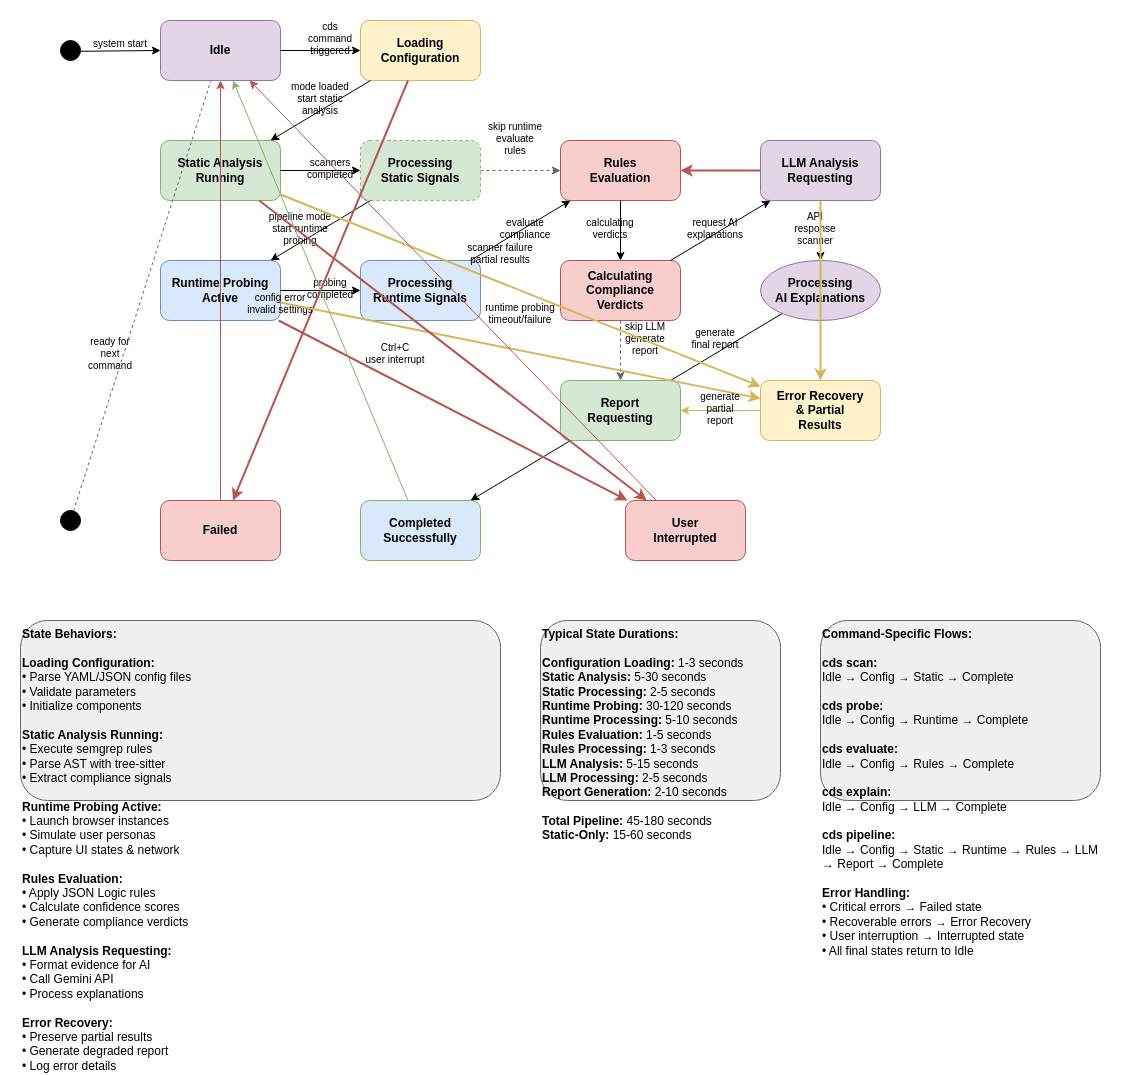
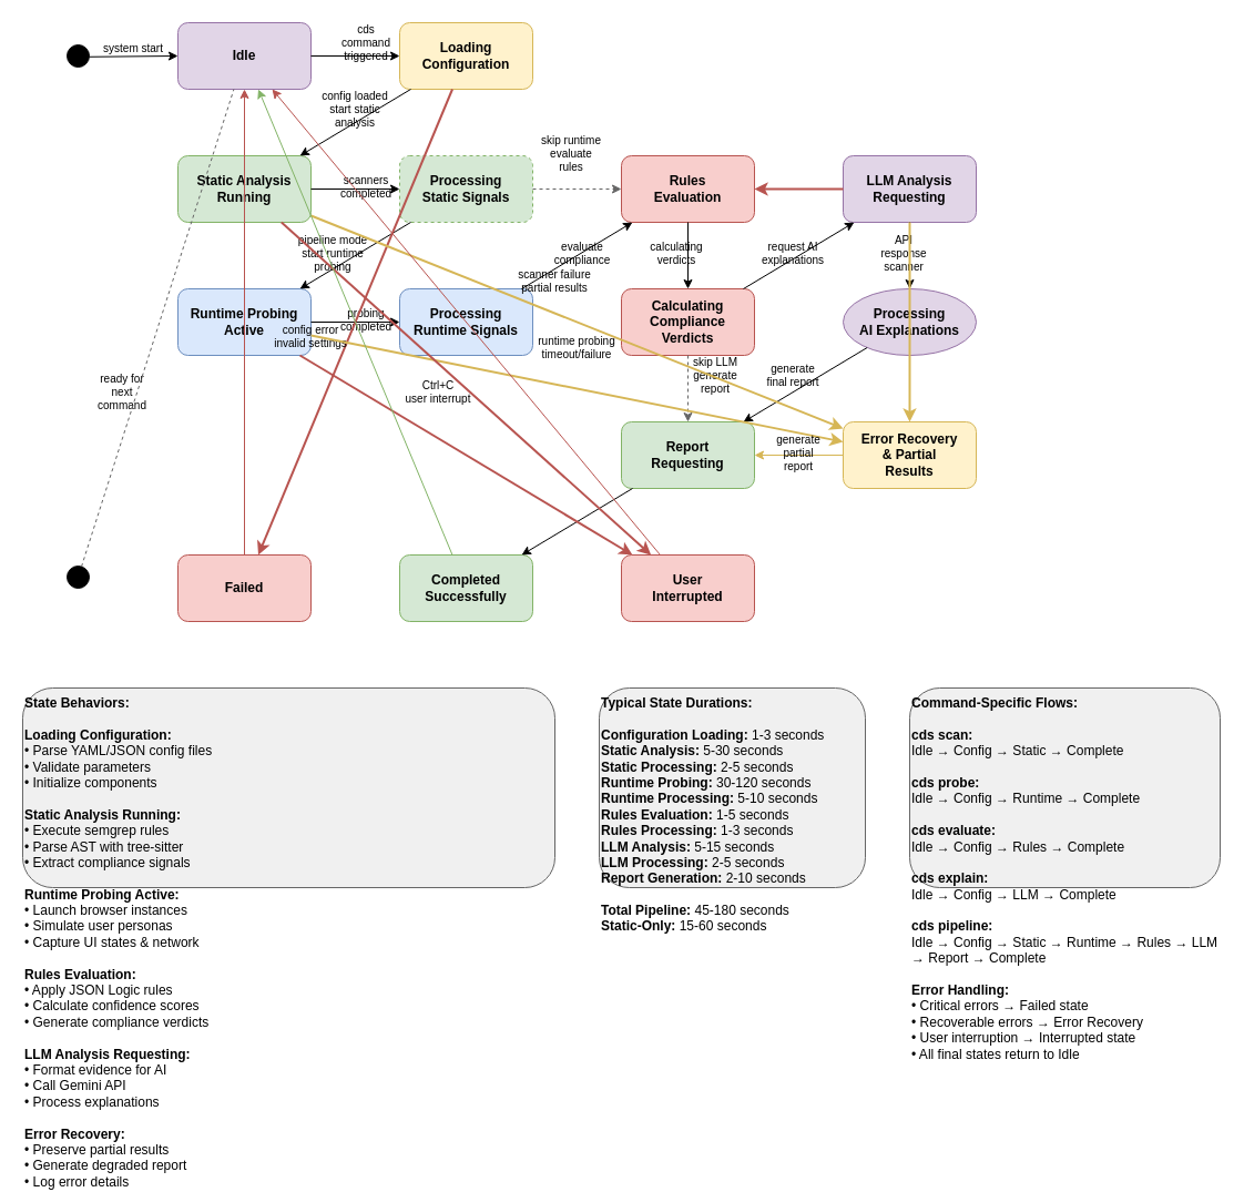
  <mxCell id="0" />
  <mxCell id="1" parent="0" />
  <mxCell id="2" value="" style="ellipse;fillColor=#000000;strokeColor=#000000;" vertex="1" parent="1"><mxGeometry x="60" y="40" width="20" height="20" as="geometry" /></mxCell>
  <mxCell id="3" value="Idle" style="rounded=1;whiteSpace=wrap;html=1;fillColor=#e1d5e7;strokeColor=#9673a6;fontStyle=1;" vertex="1" parent="1"><mxGeometry x="160" y="20" width="120" height="60" as="geometry" /></mxCell>
  <mxCell id="4" value="Loading&#10;Configuration" style="rounded=1;whiteSpace=wrap;html=1;fillColor=#fff2cc;strokeColor=#d6b656;fontStyle=1;" vertex="1" parent="1"><mxGeometry x="360" y="20" width="120" height="60" as="geometry" /></mxCell>
  <mxCell id="5" value="Static Analysis&#10;Running" style="rounded=1;whiteSpace=wrap;html=1;fillColor=#d5e8d4;strokeColor=#82b366;fontStyle=1;" vertex="1" parent="1"><mxGeometry x="160" y="140" width="120" height="60" as="geometry" /></mxCell>
  <mxCell id="6" value="Processing&#10;Static Signals" style="rounded=1;whiteSpace=wrap;html=1;fillColor=#d5e8d4;strokeColor=#82b366;fontStyle=1;dashed=1;" vertex="1" parent="1"><mxGeometry x="360" y="140" width="120" height="60" as="geometry" /></mxCell>
  <mxCell id="7" value="Runtime Probing&#10;Active" style="rounded=1;whiteSpace=wrap;html=1;fillColor=#dae8fc;strokeColor=#6c8ebf;fontStyle=1;" vertex="1" parent="1"><mxGeometry x="160" y="260" width="120" height="60" as="geometry" /></mxCell>
  <mxCell id="8" value="Processing&#10;Runtime Signals" style="rounded=1;whiteSpace=wrap;html=1;fillColor=#dae8fc;strokeColor=#6c8ebf;fontStyle=1;" vertex="1" parent="1"><mxGeometry x="360" y="260" width="120" height="60" as="geometry" /></mxCell>
  <mxCell id="9" value="Rules&#10;Evaluation" style="rounded=1;whiteSpace=wrap;html=1;fillColor=#f8cecc;strokeColor=#b85450;fontStyle=1;" vertex="1" parent="1"><mxGeometry x="560" y="140" width="120" height="60" as="geometry" /></mxCell>
  <mxCell id="10" value="Calculating&#10;Compliance&#10;Verdicts" style="rounded=1;whiteSpace=wrap;html=1;fillColor=#f8cecc;strokeColor=#b85450;fontStyle=1;" vertex="1" parent="1"><mxGeometry x="560" y="260" width="120" height="60" as="geometry" /></mxCell>
  <mxCell id="11" value="LLM Analysis&#10;Requesting" style="rounded=1;whiteSpace=wrap;html=1;fillColor=#e1d5e7;strokeColor=#9673a6;fontStyle=1;" vertex="1" parent="1"><mxGeometry x="760" y="140" width="120" height="60" as="geometry" /></mxCell>
  <mxCell id="12" value="Processing&#10;AI Explanations" style="ellipse;whiteSpace=wrap;html=1;fillColor=#e1d5e7;strokeColor=#9673a6;fontStyle=1;" vertex="1" parent="1"><mxGeometry x="760" y="260" width="120" height="60" as="geometry" /></mxCell>
  <mxCell id="13" value="Report&#10;Requesting" style="rounded=1;whiteSpace=wrap;html=1;fillColor=#d5e8d4;strokeColor=#82b366;fontStyle=1;" vertex="1" parent="1"><mxGeometry x="560" y="380" width="120" height="60" as="geometry" /></mxCell>
- <mxCell id="14" value="Completed&#10;Successfully" style="rounded=1;whiteSpace=wrap;html=1;fillColor=#dae8fc;strokeColor=#82b366;fontStyle=1;" vertex="1" parent="1"><mxGeometry x="360" y="500" width="120" height="60" as="geometry" /></mxCell>
+ <mxCell id="14" value="Completed&#10;Successfully" style="rounded=1;whiteSpace=wrap;html=1;fillColor=#d5e8d4;strokeColor=#82b366;fontStyle=1;" vertex="1" parent="1"><mxGeometry x="360" y="500" width="120" height="60" as="geometry" /></mxCell>
  <mxCell id="15" value="Failed" style="rounded=1;whiteSpace=wrap;html=1;fillColor=#f8cecc;strokeColor=#b85450;fontStyle=1;" vertex="1" parent="1"><mxGeometry x="160" y="500" width="120" height="60" as="geometry" /></mxCell>
  <mxCell id="16" value="Error Recovery&#10;&amp; Partial&#10;Results" style="rounded=1;whiteSpace=wrap;html=1;fillColor=#fff2cc;strokeColor=#d6b656;fontStyle=1;" vertex="1" parent="1"><mxGeometry x="760" y="380" width="120" height="60" as="geometry" /></mxCell>
- <mxCell id="17" value="User&#10;Interrupted" style="rounded=1;whiteSpace=wrap;html=1;fillColor=#f8cecc;strokeColor=#b85450;fontStyle=1;" vertex="1" parent="1"><mxGeometry x="625" y="500" width="120" height="60" as="geometry" /></mxCell>
+ <mxCell id="17" value="User&#10;Interrupted" style="rounded=1;whiteSpace=wrap;html=1;fillColor=#f8cecc;strokeColor=#b85450;fontStyle=1;" vertex="1" parent="1"><mxGeometry x="560" y="500" width="120" height="60" as="geometry" /></mxCell>
  <mxCell id="18" style="endArrow=classic;html=1;rounded=0;" edge="1" parent="1" source="2" target="3"><mxGeometry width="50" height="50" relative="1" as="geometry"><mxPoint x="360" y="240" as="sourcePoint" /><mxPoint x="410" y="190" as="targetPoint" /></mxGeometry></mxCell>
  <mxCell id="19" value="system start" style="text;html=1;strokeColor=none;fillColor=none;align=center;verticalAlign=middle;whiteSpace=wrap;rounded=0;fontSize=10;" vertex="1" parent="1"><mxGeometry x="90" y="35" width="60" height="15" as="geometry" /></mxCell>
  <mxCell id="20" style="endArrow=classic;html=1;rounded=0;" edge="1" parent="1" source="3" target="4"><mxGeometry width="50" height="50" relative="1" as="geometry"><mxPoint x="360" y="240" as="sourcePoint" /><mxPoint x="410" y="190" as="targetPoint" /></mxGeometry></mxCell>
  <mxCell id="21" value="cds command&#10;triggered" style="text;html=1;strokeColor=none;fillColor=none;align=center;verticalAlign=middle;whiteSpace=wrap;rounded=0;fontSize=10;" vertex="1" parent="1"><mxGeometry x="300" y="25" width="60" height="25" as="geometry" /></mxCell>
  <mxCell id="22" style="endArrow=classic;html=1;rounded=0;" edge="1" parent="1" source="4" target="5"><mxGeometry width="50" height="50" relative="1" as="geometry"><mxPoint x="360" y="240" as="sourcePoint" /><mxPoint x="410" y="190" as="targetPoint" /></mxGeometry></mxCell>
- <mxCell id="23" value="mode loaded&#10;start static analysis" style="text;html=1;strokeColor=none;fillColor=none;align=center;verticalAlign=middle;whiteSpace=wrap;rounded=0;fontSize=10;" vertex="1" parent="1"><mxGeometry x="280" y="85" width="80" height="25" as="geometry" /></mxCell>
+ <mxCell id="23" value="config loaded&#10;start static analysis" style="text;html=1;strokeColor=none;fillColor=none;align=center;verticalAlign=middle;whiteSpace=wrap;rounded=0;fontSize=10;" vertex="1" parent="1"><mxGeometry x="280" y="85" width="80" height="25" as="geometry" /></mxCell>
  <mxCell id="24" style="endArrow=classic;html=1;rounded=0;" edge="1" parent="1" source="5" target="6"><mxGeometry width="50" height="50" relative="1" as="geometry"><mxPoint x="360" y="240" as="sourcePoint" /><mxPoint x="410" y="190" as="targetPoint" /></mxGeometry></mxCell>
  <mxCell id="25" value="scanners&#10;completed" style="text;html=1;strokeColor=none;fillColor=none;align=center;verticalAlign=middle;whiteSpace=wrap;rounded=0;fontSize=10;" vertex="1" parent="1"><mxGeometry x="300" y="155" width="60" height="25" as="geometry" /></mxCell>
  <mxCell id="26" style="endArrow=classic;html=1;rounded=0;" edge="1" parent="1" source="6" target="7"><mxGeometry width="50" height="50" relative="1" as="geometry"><mxPoint x="360" y="240" as="sourcePoint" /><mxPoint x="410" y="190" as="targetPoint" /></mxGeometry></mxCell>
  <mxCell id="27" value="pipeline mode&#10;start runtime&#10;probing" style="text;html=1;strokeColor=none;fillColor=none;align=center;verticalAlign=middle;whiteSpace=wrap;rounded=0;fontSize=10;" vertex="1" parent="1"><mxGeometry x="265" y="210" width="70" height="35" as="geometry" /></mxCell>
  <mxCell id="28" style="endArrow=classic;html=1;rounded=0;" edge="1" parent="1" source="7" target="8"><mxGeometry width="50" height="50" relative="1" as="geometry"><mxPoint x="360" y="240" as="sourcePoint" /><mxPoint x="410" y="190" as="targetPoint" /></mxGeometry></mxCell>
  <mxCell id="29" value="probing&#10;completed" style="text;html=1;strokeColor=none;fillColor=none;align=center;verticalAlign=middle;whiteSpace=wrap;rounded=0;fontSize=10;" vertex="1" parent="1"><mxGeometry x="300" y="275" width="60" height="25" as="geometry" /></mxCell>
  <mxCell id="30" style="endArrow=classic;html=1;rounded=0;strokeColor=#666666;strokeWidth=1;dashed=1;" edge="1" parent="1" source="6" target="9"><mxGeometry width="50" height="50" relative="1" as="geometry"><mxPoint x="360" y="240" as="sourcePoint" /><mxPoint x="410" y="190" as="targetPoint" /></mxGeometry></mxCell>
  <mxCell id="31" value="skip runtime&#10;evaluate rules" style="text;html=1;strokeColor=none;fillColor=none;align=center;verticalAlign=middle;whiteSpace=wrap;rounded=0;fontSize=10;" vertex="1" parent="1"><mxGeometry x="485" y="125" width="60" height="25" as="geometry" /></mxCell>
  <mxCell id="32" style="endArrow=classic;html=1;rounded=0;" edge="1" parent="1" source="8" target="9"><mxGeometry width="50" height="50" relative="1" as="geometry"><mxPoint x="360" y="240" as="sourcePoint" /><mxPoint x="410" y="190" as="targetPoint" /></mxGeometry></mxCell>
  <mxCell id="33" value="evaluate&#10;compliance" style="text;html=1;strokeColor=none;fillColor=none;align=center;verticalAlign=middle;whiteSpace=wrap;rounded=0;fontSize=10;" vertex="1" parent="1"><mxGeometry x="500" y="215" width="50" height="25" as="geometry" /></mxCell>
  <mxCell id="34" style="endArrow=classic;html=1;rounded=0;" edge="1" parent="1" source="9" target="10"><mxGeometry width="50" height="50" relative="1" as="geometry"><mxPoint x="360" y="240" as="sourcePoint" /><mxPoint x="410" y="190" as="targetPoint" /></mxGeometry></mxCell>
  <mxCell id="35" value="calculating&#10;verdicts" style="text;html=1;strokeColor=none;fillColor=none;align=center;verticalAlign=middle;whiteSpace=wrap;rounded=0;fontSize=10;" vertex="1" parent="1"><mxGeometry x="585" y="215" width="50" height="25" as="geometry" /></mxCell>
  <mxCell id="36" style="endArrow=classic;html=1;rounded=0;" edge="1" parent="1" source="10" target="11"><mxGeometry width="50" height="50" relative="1" as="geometry"><mxPoint x="360" y="240" as="sourcePoint" /><mxPoint x="410" y="190" as="targetPoint" /></mxGeometry></mxCell>
  <mxCell id="37" value="request AI&#10;explanations" style="text;html=1;strokeColor=none;fillColor=none;align=center;verticalAlign=middle;whiteSpace=wrap;rounded=0;fontSize=10;" vertex="1" parent="1"><mxGeometry x="685" y="215" width="60" height="25" as="geometry" /></mxCell>
  <mxCell id="38" style="endArrow=classic;html=1;rounded=0;strokeColor=#666666;strokeWidth=1;dashed=1;" edge="1" parent="1" source="10" target="13"><mxGeometry width="50" height="50" relative="1" as="geometry"><mxPoint x="360" y="240" as="sourcePoint" /><mxPoint x="410" y="190" as="targetPoint" /></mxGeometry></mxCell>
  <mxCell id="39" value="skip LLM&#10;generate report" style="text;html=1;strokeColor=none;fillColor=none;align=center;verticalAlign=middle;whiteSpace=wrap;rounded=0;fontSize=10;" vertex="1" parent="1"><mxGeometry x="615" y="325" width="60" height="25" as="geometry" /></mxCell>
  <mxCell id="40" style="endArrow=classic;html=1;rounded=0;" edge="1" parent="1" source="11" target="12"><mxGeometry width="50" height="50" relative="1" as="geometry"><mxPoint x="360" y="240" as="sourcePoint" /><mxPoint x="410" y="190" as="targetPoint" /></mxGeometry></mxCell>
  <mxCell id="41" value="API response&#10;scanner" style="text;html=1;strokeColor=none;fillColor=none;align=center;verticalAlign=middle;whiteSpace=wrap;rounded=0;fontSize=10;" vertex="1" parent="1"><mxGeometry x="785" y="215" width="60" height="25" as="geometry" /></mxCell>
- <mxCell id="42" style="endArrow=none;html=1;rounded=0;" edge="1" parent="1" source="12" target="13"><mxGeometry width="50" height="50" relative="1" as="geometry"><mxPoint x="360" y="240" as="sourcePoint" /><mxPoint x="410" y="190" as="targetPoint" /></mxGeometry></mxCell>
+ <mxCell id="42" style="endArrow=classic;html=1;rounded=0;" edge="1" parent="1" source="12" target="13"><mxGeometry width="50" height="50" relative="1" as="geometry"><mxPoint x="360" y="240" as="sourcePoint" /><mxPoint x="410" y="190" as="targetPoint" /></mxGeometry></mxCell>
  <mxCell id="43" value="generate&#10;final report" style="text;html=1;strokeColor=none;fillColor=none;align=center;verticalAlign=middle;whiteSpace=wrap;rounded=0;fontSize=10;" vertex="1" parent="1"><mxGeometry x="685" y="325" width="60" height="25" as="geometry" /></mxCell>
  <mxCell id="44" style="endArrow=classic;html=1;rounded=0;" edge="1" parent="1" source="13" target="14"><mxGeometry width="50" height="50" relative="1" as="geometry"><mxPoint x="360" y="240" as="sourcePoint" /><mxPoint x="410" y="190" as="targetPoint" /></mxGeometry></mxCell>
  <mxCell id="45" style="endArrow=classic;html=1;rounded=0;strokeColor=#b85450;strokeWidth=2;" edge="1" parent="1" source="4" target="15"><mxGeometry width="50" height="50" relative="1" as="geometry"><mxPoint x="360" y="240" as="sourcePoint" /><mxPoint x="410" y="190" as="targetPoint" /></mxGeometry></mxCell>
  <mxCell id="46" value="config error&#10;invalid settings" style="text;html=1;strokeColor=none;fillColor=none;align=center;verticalAlign=middle;whiteSpace=wrap;rounded=0;fontSize=10;color=#b85450;" vertex="1" parent="1"><mxGeometry x="240" y="290" width="80" height="25" as="geometry" /></mxCell>
  <mxCell id="47" style="endArrow=classic;html=1;rounded=0;strokeColor=#d6b656;strokeWidth=2;" edge="1" parent="1" source="5" target="16"><mxGeometry width="50" height="50" relative="1" as="geometry"><mxPoint x="360" y="240" as="sourcePoint" /><mxPoint x="410" y="190" as="targetPoint" /></mxGeometry></mxCell>
  <mxCell id="48" value="scanner failure&#10;partial results" style="text;html=1;strokeColor=none;fillColor=none;align=center;verticalAlign=middle;whiteSpace=wrap;rounded=0;fontSize=10;color=#d6b656;" vertex="1" parent="1"><mxGeometry x="460" y="240" width="80" height="25" as="geometry" /></mxCell>
  <mxCell id="49" style="endArrow=classic;html=1;rounded=0;strokeColor=#d6b656;strokeWidth=2;" edge="1" parent="1" source="7" target="16"><mxGeometry width="50" height="50" relative="1" as="geometry"><mxPoint x="360" y="240" as="sourcePoint" /><mxPoint x="410" y="190" as="targetPoint" /></mxGeometry></mxCell>
  <mxCell id="50" value="runtime probing&#10;timeout/failure" style="text;html=1;strokeColor=none;fillColor=none;align=center;verticalAlign=middle;whiteSpace=wrap;rounded=0;fontSize=10;color=#d6b656;" vertex="1" parent="1"><mxGeometry x="480" y="300" width="80" height="25" as="geometry" /></mxCell>
  <mxCell id="51" style="endArrow=classic;html=1;rounded=0;strokeColor=#d6b656;strokeWidth=2;" edge="1" parent="1" source="11" target="16"><mxGeometry width="50" height="50" relative="1" as="geometry"><mxPoint x="360" y="240" as="sourcePoint" /><mxPoint x="410" y="190" as="targetPoint" /></mxGeometry></mxCell>
  <mxCell id="52" style="endArrow=classic;html=1;rounded=0;strokeColor=#d6b656;" edge="1" parent="1" source="16" target="13"><mxGeometry width="50" height="50" relative="1" as="geometry"><mxPoint x="360" y="240" as="sourcePoint" /><mxPoint x="410" y="190" as="targetPoint" /></mxGeometry></mxCell>
  <mxCell id="53" value="generate partial&#10;report" style="text;html=1;strokeColor=none;fillColor=none;align=center;verticalAlign=middle;whiteSpace=wrap;rounded=0;fontSize=10;" vertex="1" parent="1"><mxGeometry x="685" y="395" width="70" height="25" as="geometry" /></mxCell>
  <mxCell id="54" style="endArrow=classic;html=1;rounded=0;strokeColor=#b85450;strokeWidth=2;" edge="1" parent="1" source="5" target="17"><mxGeometry width="50" height="50" relative="1" as="geometry"><mxPoint x="360" y="340" as="sourcePoint" /><mxPoint x="410" y="290" as="targetPoint" /></mxGeometry></mxCell>
  <mxCell id="55" style="endArrow=classic;html=1;rounded=0;strokeColor=#b85450;strokeWidth=2;" edge="1" parent="1" source="7" target="17"><mxGeometry width="50" height="50" relative="1" as="geometry"><mxPoint x="360" y="340" as="sourcePoint" /><mxPoint x="410" y="290" as="targetPoint" /></mxGeometry></mxCell>
  <mxCell id="56" style="endArrow=classic;html=1;rounded=0;strokeColor=#b85450;strokeWidth=2;" edge="1" parent="1" source="11" target="9"><mxGeometry width="50" height="50" relative="1" as="geometry"><mxPoint x="360" y="340" as="sourcePoint" /><mxPoint x="410" y="290" as="targetPoint" /></mxGeometry></mxCell>
  <mxCell id="57" value="Ctrl+C&#10;user interrupt" style="text;html=1;strokeColor=none;fillColor=none;align=center;verticalAlign=middle;whiteSpace=wrap;rounded=0;fontSize=10;color=#b85450;" vertex="1" parent="1"><mxGeometry x="360" y="340" width="70" height="25" as="geometry" /></mxCell>
  <mxCell id="58" style="endArrow=classic;html=1;rounded=0;strokeColor=#82b366;" edge="1" parent="1" source="14" target="3"><mxGeometry width="50" height="50" relative="1" as="geometry"><mxPoint x="360" y="340" as="sourcePoint" /><mxPoint x="410" y="290" as="targetPoint" /></mxGeometry></mxCell>
  <mxCell id="59" style="endArrow=classic;html=1;rounded=0;strokeColor=#b85450;" edge="1" parent="1" source="15" target="3"><mxGeometry width="50" height="50" relative="1" as="geometry"><mxPoint x="360" y="340" as="sourcePoint" /><mxPoint x="410" y="290" as="targetPoint" /></mxGeometry></mxCell>
  <mxCell id="60" style="endArrow=classic;html=1;rounded=0;strokeColor=#b85450;" edge="1" parent="1" source="17" target="3"><mxGeometry width="50" height="50" relative="1" as="geometry"><mxPoint x="360" y="340" as="sourcePoint" /><mxPoint x="410" y="290" as="targetPoint" /></mxGeometry></mxCell>
  <mxCell id="61" value="ready for&#10;next command" style="text;html=1;strokeColor=none;fillColor=none;align=center;verticalAlign=middle;whiteSpace=wrap;rounded=0;fontSize=10;" vertex="1" parent="1"><mxGeometry x="80" y="340" width="60" height="25" as="geometry" /></mxCell>
  <mxCell id="62" value="&lt;b&gt;State Behaviors:&lt;/b&gt;&#10;&#10;&lt;b&gt;Loading Configuration:&lt;/b&gt;&#10;• Parse YAML/JSON config files&#10;• Validate parameters&#10;• Initialize components&#10;&#10;&lt;b&gt;Static Analysis Running:&lt;/b&gt;&#10;• Execute semgrep rules&#10;• Parse AST with tree-sitter&#10;• Extract compliance signals&#10;&#10;&lt;b&gt;Runtime Probing Active:&lt;/b&gt;&#10;• Launch browser instances&#10;• Simulate user personas&#10;• Capture UI states &amp; network&#10;&#10;&lt;b&gt;Rules Evaluation:&lt;/b&gt;&#10;• Apply JSON Logic rules&#10;• Calculate confidence scores&#10;• Generate compliance verdicts&#10;&#10;&lt;b&gt;LLM Analysis Requesting:&lt;/b&gt;&#10;• Format evidence for AI&#10;• Call Gemini API&#10;• Process explanations&#10;&#10;&lt;b&gt;Error Recovery:&lt;/b&gt;&#10;• Preserve partial results&#10;• Generate degraded report&#10;• Log error details" style="rounded=1;whiteSpace=wrap;html=1;fillColor=#f0f0f0;strokeColor=#666666;align=left;verticalAlign=top;" vertex="1" parent="1"><mxGeometry x="20" y="620" width="480" height="180" as="geometry" /></mxCell>
  <mxCell id="63" value="&lt;b&gt;Typical State Durations:&lt;/b&gt;&#10;&#10;&lt;b&gt;Configuration Loading:&lt;/b&gt; 1-3 seconds&#10;&lt;b&gt;Static Analysis:&lt;/b&gt; 5-30 seconds&#10;&lt;b&gt;Static Processing:&lt;/b&gt; 2-5 seconds&#10;&lt;b&gt;Runtime Probing:&lt;/b&gt; 30-120 seconds&#10;&lt;b&gt;Runtime Processing:&lt;/b&gt; 5-10 seconds&#10;&lt;b&gt;Rules Evaluation:&lt;/b&gt; 1-5 seconds&#10;&lt;b&gt;Rules Processing:&lt;/b&gt; 1-3 seconds&#10;&lt;b&gt;LLM Analysis:&lt;/b&gt; 5-15 seconds&#10;&lt;b&gt;LLM Processing:&lt;/b&gt; 2-5 seconds&#10;&lt;b&gt;Report Generation:&lt;/b&gt; 2-10 seconds&#10;&#10;&lt;b&gt;Total Pipeline:&lt;/b&gt; 45-180 seconds&#10;&lt;b&gt;Static-Only:&lt;/b&gt; 15-60 seconds" style="rounded=1;whiteSpace=wrap;html=1;fillColor=#f0f0f0;strokeColor=#666666;align=left;verticalAlign=top;" vertex="1" parent="1"><mxGeometry x="540" y="620" width="240" height="180" as="geometry" /></mxCell>
  <mxCell id="64" value="&lt;b&gt;Command-Specific Flows:&lt;/b&gt;&#10;&#10;&lt;b&gt;cds scan:&lt;/b&gt;&#10;Idle → Config → Static → Complete&#10;&#10;&lt;b&gt;cds probe:&lt;/b&gt;&#10;Idle → Config → Runtime → Complete&#10;&#10;&lt;b&gt;cds evaluate:&lt;/b&gt;&#10;Idle → Config → Rules → Complete&#10;&#10;&lt;b&gt;cds explain:&lt;/b&gt;&#10;Idle → Config → LLM → Complete&#10;&#10;&lt;b&gt;cds pipeline:&lt;/b&gt;&#10;Idle → Config → Static → Runtime → Rules → LLM → Report → Complete&#10;&#10;&lt;b&gt;Error Handling:&lt;/b&gt;&#10;• Critical errors → Failed state&#10;• Recoverable errors → Error Recovery&#10;• User interruption → Interrupted state&#10;• All final states return to Idle" style="rounded=1;whiteSpace=wrap;html=1;fillColor=#f0f0f0;strokeColor=#666666;align=left;verticalAlign=top;" vertex="1" parent="1"><mxGeometry x="820" y="620" width="280" height="180" as="geometry" /></mxCell>
  <mxCell id="65" value="" style="ellipse;html=1;shape=doubleEllipse;whiteSpace=wrap;aspect=fixed;fillColor=#000000;strokeColor=#000000;" vertex="1" parent="1"><mxGeometry x="60" y="510" width="20" height="20" as="geometry" /></mxCell>
  <mxCell id="66" style="endArrow=none;html=1;rounded=0;strokeColor=#666666;strokeWidth=1;dashed=1;" edge="1" parent="1" source="65" target="3"><mxGeometry width="50" height="50" relative="1" as="geometry"><mxPoint x="360" y="340" as="sourcePoint" /><mxPoint x="410" y="290" as="targetPoint" /></mxGeometry></mxCell>
